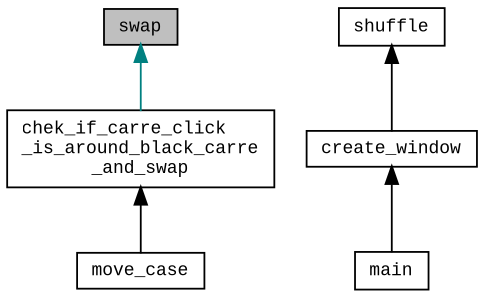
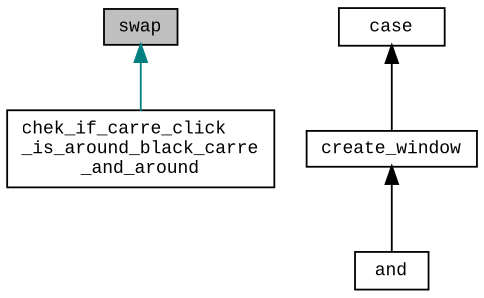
  digraph {
    fontname="Liberation Mono"
    rankdir=TB
    node [color=black fillcolor=white fontname="Liberation Mono" fontsize=10 shape=record style=filled]
    edge [color=black dir=back fontname="Liberation Mono" fontsize=10 labelfontname=Helvetica labelfontsize=10 style=solid]
    n1 [fillcolor=grey75 fontcolor=black height=0.2 label=swap width=0.4]
-   n2 [height=0.2 label="chek_if_carre_click\l_is_around_black_carre\l_and_swap" width=0.4]
-   n3 [height=0.2 label=move_case width=0.4]
-   n4 [height=0.2 label=shuffle width=0.4]
+   n2 [height=0.2 label="chek_if_carre_click\l_is_around_black_carre\l_and_around" width=0.4]
+   n4 [height=0.2 label=case width=0.4]
    n5 [height=0.2 label=create_window width=0.4]
-   n6 [height=0.2 label=main width=0.4]
+   n6 [height=0.2 label=and width=0.4]
    n1 -> n2 [color=teal]
-   n2 -> n3
    n4 -> n5
    n5 -> n6
  }
